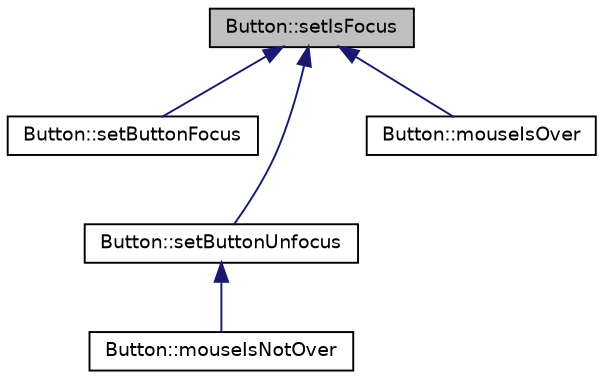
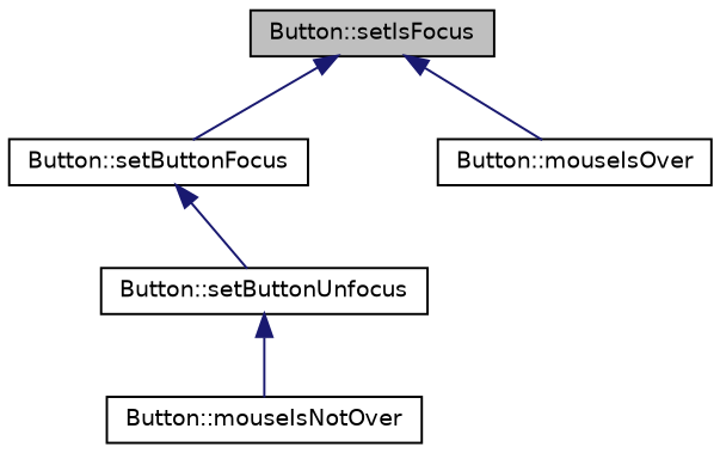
  digraph {
    rankdir=TB
    node [color=black fillcolor=white fontname=Helvetica fontsize=10 shape=record style=filled]
    edge [color=midnightblue dir=back fontname=Helvetica fontsize=10 labelfontname=Helvetica labelfontsize=10 style=solid]
    n1 [fillcolor=grey75 fontcolor=black height=0.2 label="Button::setIsFocus" width=0.4]
    n2 [height=0.2 label="Button::setButtonFocus" width=0.4]
    n3 [height=0.2 label="Button::setButtonUnfocus" width=0.4]
    n4 [height=0.2 label="Button::mouseIsOver" width=0.4]
    n5 [height=0.2 label="Button::mouseIsNotOver" width=0.4]
    n1 -> n2
-   n1 -> n3
+   n2 -> n3
    n1 -> n4
    n3 -> n5
  }
